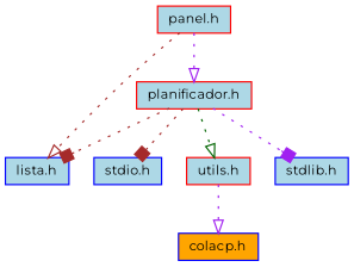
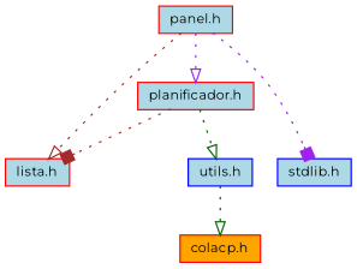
  digraph {
    fontname=Montserrat
    node [color=red fillcolor=lightblue fontname=Montserrat fontsize=10 shape=record style=filled]
    edge [arrowhead=onormal color=brown fontname=Montserrat fontsize=10 labelfontname=Helvetica labelfontsize=10 style=dotted]
    n1 [fontcolor=black height=0.2 label="panel.h" width=0.4]
-   n2 [color=blue height=0.2 label="lista.h" width=0.4]
+   n2 [height=0.2 label="lista.h" width=0.4]
    n3 [height=0.2 label="planificador.h" width=0.4]
-   n4 [color=blue height=0.2 label="stdio.h" width=0.4]
    n5 [color=blue height=0.2 label="stdlib.h" width=0.4]
-   n6 [height=0.2 label="utils.h" width=0.4]
-   n7 [color=blue fillcolor=orange height=0.2 label="colacp.h" width=0.4]
+   n6 [color=blue height=0.2 label="utils.h" width=0.4]
+   n7 [fillcolor=orange height=0.2 label="colacp.h" width=0.4]
    n1 -> n2
    n1 -> n3 [color=purple]
    n3 -> n2 [arrowhead=box]
-   n3 -> n4 [arrowhead=box]
-   n3 -> n5 [arrowhead=box color=purple]
+   n1 -> n5 [arrowhead=box color=purple]
    n3 -> n6 [color=darkgreen]
-   n6 -> n7 [color=purple]
+   n6 -> n7 [color=darkgreen]
  }
